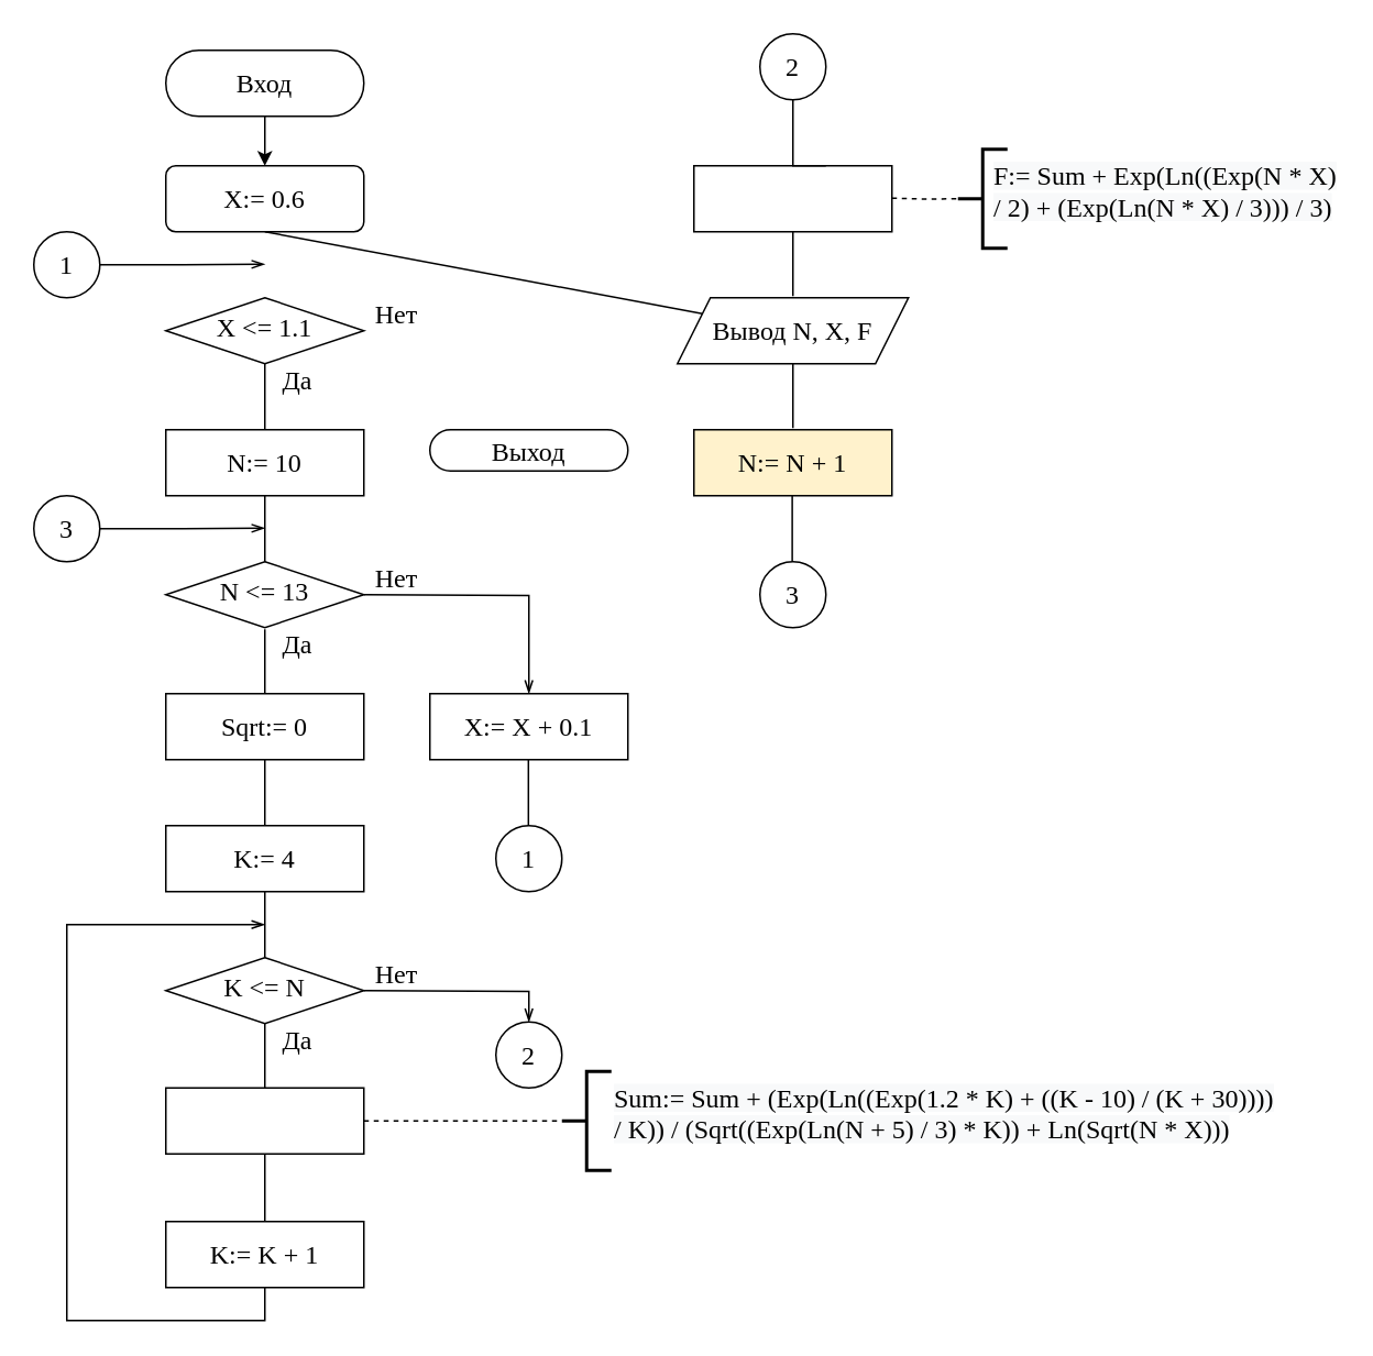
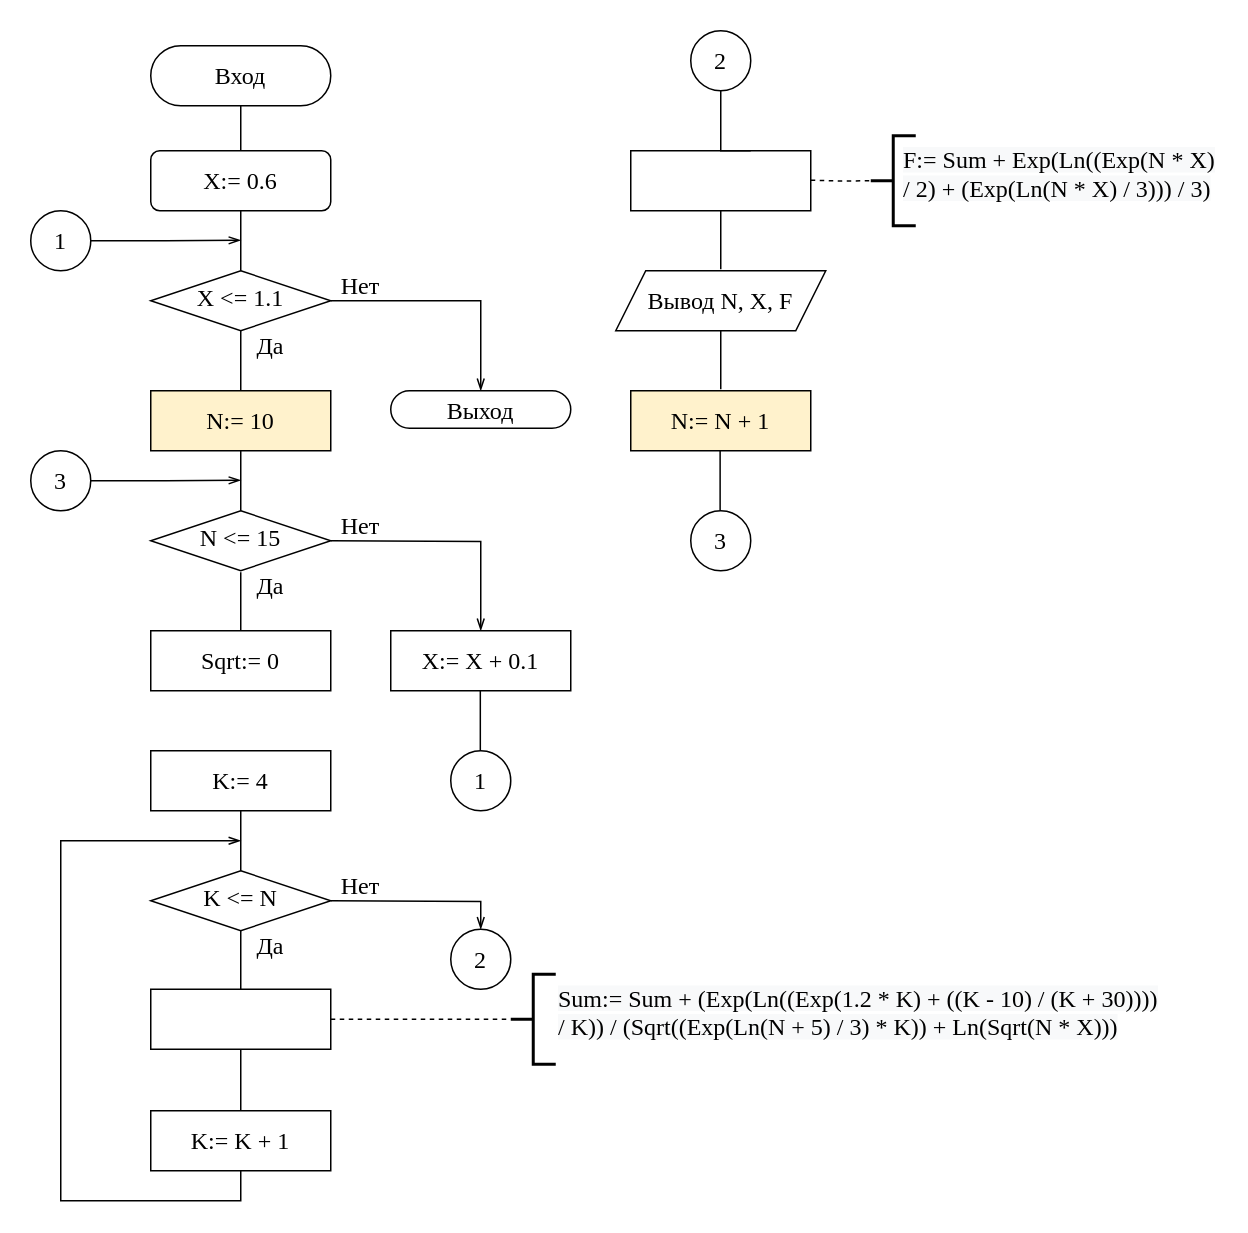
  <mxCell id="0" />
  <mxCell id="1" parent="0" />
  <mxCell id="2" value="Вход" style="rounded=1;whiteSpace=wrap;html=1;fontSize=16;glass=0;strokeWidth=1;shadow=0;arcSize=50;fontFamily=Times New Roman;" vertex="1" parent="1"><mxGeometry x="100" y="30" width="120" height="40" as="geometry" /></mxCell>
  <mxCell id="3" value="X &amp;lt;= 1.1" style="rhombus;whiteSpace=wrap;html=1;shadow=0;fontFamily=Times New Roman;fontSize=16;align=center;strokeWidth=1;spacing=6;spacingTop=-4;" vertex="1" parent="1"><mxGeometry x="100" y="180" width="120" height="40" as="geometry" /></mxCell>
  <mxCell id="4" value="X:= 0.6" style="whiteSpace=wrap;html=1;fontFamily=Times New Roman;fontSize=16;rounded=1;" vertex="1" parent="1"><mxGeometry x="100" y="100" width="120" height="40" as="geometry" /></mxCell>
- <mxCell id="5" value="N:= 10" style="rounded=0;whiteSpace=wrap;html=1;fontFamily=Times New Roman;fontSize=16;" vertex="1" parent="1"><mxGeometry x="100" y="260" width="120" height="40" as="geometry" /></mxCell>
- <mxCell id="6" value="N &amp;lt;= 13" style="rhombus;whiteSpace=wrap;html=1;shadow=0;fontFamily=Times New Roman;fontSize=16;align=center;strokeWidth=1;spacing=6;spacingTop=-4;" vertex="1" parent="1"><mxGeometry x="100" y="340" width="120" height="40" as="geometry" /></mxCell>
+ <mxCell id="5" value="N:= 10" style="rounded=0;whiteSpace=wrap;html=1;fontFamily=Times New Roman;fontSize=16;fillColor=#fff2cc;" vertex="1" parent="1"><mxGeometry x="100" y="260" width="120" height="40" as="geometry" /></mxCell>
+ <mxCell id="6" value="N &amp;lt;= 15" style="rhombus;whiteSpace=wrap;html=1;shadow=0;fontFamily=Times New Roman;fontSize=16;align=center;strokeWidth=1;spacing=6;spacingTop=-4;" vertex="1" parent="1"><mxGeometry x="100" y="340" width="120" height="40" as="geometry" /></mxCell>
  <mxCell id="7" value="&lt;span style=&quot;color: rgb(0, 0, 0); font-style: normal; font-weight: 400; letter-spacing: normal; text-align: center; text-indent: 0px; text-transform: none; word-spacing: 0px; background-color: rgb(248, 249, 250); display: inline; float: none; font-size: 16px;&quot;&gt;&lt;font style=&quot;font-size: 16px;&quot;&gt;Sum:= Sum + (Exp(Ln((Exp(1.2 * K) + ((K - 10) / (K + 30)))) / K)) / (Sqrt((Exp(Ln(N + 5) / 3) * K)) + Ln(Sqrt(N * X)))&lt;/font&gt;&lt;/span&gt;" style="text;whiteSpace=wrap;html=1;fontFamily=Times New Roman;fontSize=16;" vertex="1" parent="1"><mxGeometry x="370" y="649" width="410" height="60" as="geometry" /></mxCell>
- <mxCell id="8" value="" style="endArrow=classic;html=1;exitX=0.5;exitY=1;exitDx=0;exitDy=0;entryX=0.5;entryY=0;entryDx=0;entryDy=0;fontFamily=Times New Roman;fontSize=16;" edge="1" parent="1" source="2" target="4"><mxGeometry width="50" height="50" relative="1" as="geometry"><mxPoint x="230" y="170" as="sourcePoint" /><mxPoint x="280" y="120" as="targetPoint" /></mxGeometry></mxCell>
- <mxCell id="9" value="" style="endArrow=none;html=1;exitX=0.5;exitY=1;exitDx=0;exitDy=0;fontFamily=Times New Roman;fontSize=16;" edge="1" parent="1" source="4" target="43"><mxGeometry width="50" height="50" relative="1" as="geometry"><mxPoint x="230" y="170" as="sourcePoint" /><mxPoint x="280" y="120" as="targetPoint" /></mxGeometry></mxCell>
+ <mxCell id="8" value="" style="endArrow=none;html=1;exitX=0.5;exitY=1;exitDx=0;exitDy=0;entryX=0.5;entryY=0;entryDx=0;entryDy=0;fontFamily=Times New Roman;fontSize=16;" edge="1" parent="1" source="2" target="4"><mxGeometry width="50" height="50" relative="1" as="geometry"><mxPoint x="230" y="170" as="sourcePoint" /><mxPoint x="280" y="120" as="targetPoint" /></mxGeometry></mxCell>
+ <mxCell id="9" value="" style="endArrow=none;html=1;exitX=0.5;exitY=1;exitDx=0;exitDy=0;entryX=0.5;entryY=0;entryDx=0;entryDy=0;fontFamily=Times New Roman;fontSize=16;" edge="1" parent="1" source="4" target="3"><mxGeometry width="50" height="50" relative="1" as="geometry"><mxPoint x="230" y="170" as="sourcePoint" /><mxPoint x="280" y="120" as="targetPoint" /></mxGeometry></mxCell>
  <mxCell id="10" value="" style="endArrow=none;html=1;exitX=0.5;exitY=1;exitDx=0;exitDy=0;entryX=0.5;entryY=0;entryDx=0;entryDy=0;fontFamily=Times New Roman;fontSize=16;" edge="1" parent="1" source="5" target="6"><mxGeometry width="50" height="50" relative="1" as="geometry"><mxPoint x="460" y="500" as="sourcePoint" /><mxPoint x="510" y="450" as="targetPoint" /></mxGeometry></mxCell>
  <mxCell id="11" value="Да" style="text;html=1;strokeColor=none;fillColor=none;align=center;verticalAlign=middle;whiteSpace=wrap;rounded=0;hachureGap=4;pointerEvents=0;fontFamily=Times New Roman;fontSize=16;" vertex="1" parent="1"><mxGeometry x="160" y="220" width="40" height="20" as="geometry" /></mxCell>
  <mxCell id="12" value="Нет" style="text;html=1;strokeColor=none;fillColor=none;align=center;verticalAlign=middle;whiteSpace=wrap;rounded=0;hachureGap=4;pointerEvents=0;fontFamily=Times New Roman;fontSize=16;" vertex="1" parent="1"><mxGeometry x="220" y="180" width="40" height="20" as="geometry" /></mxCell>
  <mxCell id="13" value="" style="endArrow=none;html=1;entryX=0.5;entryY=1;entryDx=0;entryDy=0;fontFamily=Times New Roman;fontSize=16;exitX=0.5;exitY=0;exitDx=0;exitDy=0;" edge="1" parent="1" target="3"><mxGeometry width="50" height="50" relative="1" as="geometry"><mxPoint x="160" y="260" as="sourcePoint" /><mxPoint x="160" y="220" as="targetPoint" /></mxGeometry></mxCell>
  <mxCell id="14" value="K:= K + 1" style="rounded=0;whiteSpace=wrap;html=1;fontFamily=Times New Roman;fontSize=16;" vertex="1" parent="1"><mxGeometry x="100" y="740" width="120" height="40" as="geometry" /></mxCell>
  <mxCell id="15" value="K &amp;lt;= N" style="rhombus;whiteSpace=wrap;html=1;shadow=0;fontFamily=Times New Roman;fontSize=16;align=center;strokeWidth=1;spacing=6;spacingTop=-4;" vertex="1" parent="1"><mxGeometry x="100" y="580" width="120" height="40" as="geometry" /></mxCell>
  <mxCell id="16" value="" style="rounded=0;whiteSpace=wrap;html=1;fontFamily=Times New Roman;fontSize=16;" vertex="1" parent="1"><mxGeometry x="100" y="659" width="120" height="40" as="geometry" /></mxCell>
  <mxCell id="17" value="K:= 4" style="rounded=0;whiteSpace=wrap;html=1;fontSize=16;fontFamily=Times New Roman;" vertex="1" parent="1"><mxGeometry x="100" y="500" width="120" height="40" as="geometry" /></mxCell>
  <mxCell id="18" value="" style="endArrow=none;html=1;rounded=0;edgeStyle=orthogonalEdgeStyle;entryX=0.5;entryY=1;entryDx=0;entryDy=0;exitX=0.5;exitY=0;exitDx=0;exitDy=0;fontSize=16;fontFamily=Times New Roman;" edge="1" parent="1" source="15" target="17"><mxGeometry width="50" height="50" relative="1" as="geometry"><mxPoint x="170" y="740" as="sourcePoint" /><mxPoint x="310" y="780" as="targetPoint" /></mxGeometry></mxCell>
  <mxCell id="19" value="Sqrt:= 0" style="rounded=0;whiteSpace=wrap;html=1;fontFamily=Times New Roman;fontSize=16;" vertex="1" parent="1"><mxGeometry x="100" y="420" width="120" height="40" as="geometry" /></mxCell>
  <mxCell id="20" value="" style="endArrow=none;html=1;rounded=0;edgeStyle=orthogonalEdgeStyle;entryX=0.5;entryY=0;entryDx=0;entryDy=0;exitX=0.5;exitY=1;exitDx=0;exitDy=0;fontSize=16;fontFamily=Times New Roman;" edge="1" parent="1" source="16"><mxGeometry width="50" height="50" relative="1" as="geometry"><mxPoint x="180" y="720" as="sourcePoint" /><mxPoint x="160" y="740" as="targetPoint" /></mxGeometry></mxCell>
- <mxCell id="21" value="" style="endArrow=none;html=1;rounded=0;edgeStyle=orthogonalEdgeStyle;entryX=0.5;entryY=1;entryDx=0;entryDy=0;exitX=0.5;exitY=0;exitDx=0;exitDy=0;fontSize=16;fontFamily=Times New Roman;" edge="1" parent="1" source="17" target="19"><mxGeometry width="50" height="50" relative="1" as="geometry"><mxPoint x="230" y="520" as="sourcePoint" /><mxPoint x="230" y="480" as="targetPoint" /></mxGeometry></mxCell>
  <mxCell id="22" value="" style="endArrow=none;html=1;rounded=0;edgeStyle=orthogonalEdgeStyle;entryX=0.5;entryY=1;entryDx=0;entryDy=0;exitX=0.5;exitY=0;exitDx=0;exitDy=0;fontSize=16;fontFamily=Times New Roman;" edge="1" parent="1" source="16" target="15"><mxGeometry width="50" height="50" relative="1" as="geometry"><mxPoint x="160" y="660" as="sourcePoint" /><mxPoint x="540" y="710" as="targetPoint" /></mxGeometry></mxCell>
  <mxCell id="23" value="" style="endArrow=none;html=1;rounded=0;edgeStyle=orthogonalEdgeStyle;entryX=0.5;entryY=1;entryDx=0;entryDy=0;exitX=0.5;exitY=0;exitDx=0;exitDy=0;fontSize=16;fontFamily=Times New Roman;" edge="1" parent="1"><mxGeometry width="50" height="50" relative="1" as="geometry"><mxPoint x="160" y="420" as="sourcePoint" /><mxPoint x="160" y="381" as="targetPoint" /></mxGeometry></mxCell>
+ <mxCell id="24" value="" style="endArrow=openThin;html=1;fontFamily=Times New Roman;fontSize=16;endFill=0;exitX=1;exitY=0.5;exitDx=0;exitDy=0;rounded=0;edgeStyle=orthogonalEdgeStyle;entryX=0.5;entryY=0;entryDx=0;entryDy=0;" edge="1" parent="1" source="3" target="35"><mxGeometry width="50" height="50" relative="1" as="geometry"><mxPoint x="300" y="280" as="sourcePoint" /><mxPoint x="280" y="220" as="targetPoint" /><Array as="points"><mxPoint x="320" y="200" /></Array></mxGeometry></mxCell>
  <mxCell id="25" value="Да" style="text;html=1;strokeColor=none;fillColor=none;align=center;verticalAlign=middle;whiteSpace=wrap;rounded=0;hachureGap=4;pointerEvents=0;fontFamily=Times New Roman;fontSize=16;" vertex="1" parent="1"><mxGeometry x="160" y="380" width="40" height="20" as="geometry" /></mxCell>
  <mxCell id="26" value="Нет" style="text;html=1;strokeColor=none;fillColor=none;align=center;verticalAlign=middle;whiteSpace=wrap;rounded=0;hachureGap=4;pointerEvents=0;fontFamily=Times New Roman;fontSize=16;" vertex="1" parent="1"><mxGeometry x="220" y="340" width="40" height="20" as="geometry" /></mxCell>
  <mxCell id="27" value="" style="endArrow=openThin;html=1;fontFamily=Times New Roman;fontSize=16;endFill=0;exitX=1;exitY=0.5;exitDx=0;exitDy=0;rounded=0;edgeStyle=orthogonalEdgeStyle;entryX=0.5;entryY=0;entryDx=0;entryDy=0;" edge="1" parent="1" target="36"><mxGeometry width="50" height="50" relative="1" as="geometry"><mxPoint x="220" y="360" as="sourcePoint" /><mxPoint x="280" y="380" as="targetPoint" /><Array as="points" /></mxGeometry></mxCell>
  <mxCell id="28" value="Нет" style="text;html=1;strokeColor=none;fillColor=none;align=center;verticalAlign=middle;whiteSpace=wrap;rounded=0;hachureGap=4;pointerEvents=0;fontFamily=Times New Roman;fontSize=16;" vertex="1" parent="1"><mxGeometry x="220" y="580" width="40" height="20" as="geometry" /></mxCell>
  <mxCell id="29" value="2" style="ellipse;whiteSpace=wrap;html=1;aspect=fixed;rounded=0;fontFamily=Times New Roman;fontSize=16;" vertex="1" parent="1"><mxGeometry x="300" y="619" width="40" height="40" as="geometry" /></mxCell>
  <mxCell id="30" value="" style="endArrow=openThin;html=1;fontFamily=Times New Roman;fontSize=16;endFill=0;exitX=1;exitY=0.5;exitDx=0;exitDy=0;rounded=0;edgeStyle=orthogonalEdgeStyle;entryX=0.5;entryY=0;entryDx=0;entryDy=0;" edge="1" parent="1" target="29"><mxGeometry width="50" height="50" relative="1" as="geometry"><mxPoint x="220" y="600" as="sourcePoint" /><mxPoint x="420" y="680" as="targetPoint" /><Array as="points" /></mxGeometry></mxCell>
  <mxCell id="31" value="" style="endArrow=openThin;html=1;fontFamily=Times New Roman;fontSize=16;endFill=0;rounded=0;edgeStyle=orthogonalEdgeStyle;exitX=0.5;exitY=1;exitDx=0;exitDy=0;" edge="1" parent="1" source="14"><mxGeometry width="50" height="50" relative="1" as="geometry"><mxPoint x="160" y="800" as="sourcePoint" /><mxPoint x="160" y="560" as="targetPoint" /><Array as="points"><mxPoint x="160" y="800" /><mxPoint x="40" y="800" /><mxPoint x="40" y="560" /></Array></mxGeometry></mxCell>
  <mxCell id="32" value="Да" style="text;html=1;strokeColor=none;fillColor=none;align=center;verticalAlign=middle;whiteSpace=wrap;rounded=0;hachureGap=4;pointerEvents=0;fontFamily=Times New Roman;fontSize=16;" vertex="1" parent="1"><mxGeometry x="160" y="620" width="40" height="20" as="geometry" /></mxCell>
  <mxCell id="33" value="" style="strokeWidth=2;html=1;shape=mxgraph.flowchart.annotation_2;align=left;fontSize=16;rounded=0;fillColor=none;fontFamily=Times New Roman;" vertex="1" parent="1"><mxGeometry x="340" y="649" width="30" height="60" as="geometry" /></mxCell>
  <mxCell id="34" value="" style="endArrow=none;dashed=1;html=1;fontSize=16;entryX=0;entryY=0.5;entryPerimeter=0;rounded=0;edgeStyle=orthogonalEdgeStyle;exitX=1;exitY=0.5;exitDx=0;exitDy=0;fontFamily=Times New Roman;" edge="1" parent="1" source="16" target="33"><mxGeometry width="50" height="50" relative="1" as="geometry"><mxPoint x="310" y="679" as="sourcePoint" /><mxPoint x="293.5" y="669" as="targetPoint" /></mxGeometry></mxCell>
  <mxCell id="35" value="Выход" style="rounded=1;whiteSpace=wrap;html=1;fontSize=16;glass=0;strokeWidth=1;shadow=0;arcSize=50;fontFamily=Times New Roman;" vertex="1" parent="1"><mxGeometry x="260" y="260" width="120" height="25" as="geometry" /></mxCell>
  <mxCell id="36" value="X:= X + 0.1" style="rounded=0;whiteSpace=wrap;html=1;fontFamily=Times New Roman;fontSize=16;" vertex="1" parent="1"><mxGeometry x="260" y="420" width="120" height="40" as="geometry" /></mxCell>
  <mxCell id="37" value="1" style="ellipse;whiteSpace=wrap;html=1;aspect=fixed;rounded=0;fontFamily=Times New Roman;fontSize=16;" vertex="1" parent="1"><mxGeometry x="300" y="500" width="40" height="40" as="geometry" /></mxCell>
  <mxCell id="38" value="" style="endArrow=none;html=1;rounded=0;edgeStyle=orthogonalEdgeStyle;fontSize=16;fontFamily=Times New Roman;" edge="1" parent="1"><mxGeometry width="50" height="50" relative="1" as="geometry"><mxPoint x="319.71" y="500" as="sourcePoint" /><mxPoint x="319.71" y="460" as="targetPoint" /></mxGeometry></mxCell>
  <mxCell id="39" value="1" style="ellipse;whiteSpace=wrap;html=1;aspect=fixed;rounded=0;fontFamily=Times New Roman;fontSize=16;" vertex="1" parent="1"><mxGeometry x="20" y="140" width="40" height="40" as="geometry" /></mxCell>
  <mxCell id="40" value="" style="endArrow=openThin;html=1;fontFamily=Times New Roman;fontSize=16;endFill=0;exitX=1;exitY=0.5;exitDx=0;exitDy=0;rounded=0;edgeStyle=orthogonalEdgeStyle;" edge="1" parent="1" source="39"><mxGeometry width="50" height="50" relative="1" as="geometry"><mxPoint x="40" y="159.71" as="sourcePoint" /><mxPoint x="160" y="159.71" as="targetPoint" /><Array as="points" /></mxGeometry></mxCell>
  <mxCell id="41" value="" style="rounded=0;whiteSpace=wrap;html=1;fontFamily=Times New Roman;fontSize=16;" vertex="1" parent="1"><mxGeometry x="420" y="100" width="120" height="40" as="geometry" /></mxCell>
  <mxCell id="42" value="&lt;span style=&quot;color: rgb(0, 0, 0); font-size: 16px; font-style: normal; font-weight: 400; letter-spacing: normal; text-align: center; text-indent: 0px; text-transform: none; word-spacing: 0px; background-color: rgb(248, 249, 250); display: inline; float: none;&quot;&gt;F:= Sum + Exp(Ln((Exp(N * X) / 2) + (Exp(Ln(N * X) / 3))) / 3)&lt;/span&gt;" style="text;whiteSpace=wrap;html=1;fontFamily=Times New Roman;fontSize=16;" vertex="1" parent="1"><mxGeometry x="600" y="90" width="210" height="60" as="geometry" /></mxCell>
  <mxCell id="43" value="Вывод N, X, F" style="shape=parallelogram;perimeter=parallelogramPerimeter;whiteSpace=wrap;html=1;fixedSize=1;fontFamily=Times New Roman;fontSize=16;" vertex="1" parent="1"><mxGeometry x="410" y="180" width="140" height="40" as="geometry" /></mxCell>
  <mxCell id="44" value="N:= N + 1" style="rounded=0;whiteSpace=wrap;html=1;fontFamily=Times New Roman;fontSize=16;fillColor=#fff2cc;" vertex="1" parent="1"><mxGeometry x="420" y="260" width="120" height="40" as="geometry" /></mxCell>
  <mxCell id="45" value="" style="endArrow=none;html=1;rounded=0;edgeStyle=orthogonalEdgeStyle;entryX=0.5;entryY=1;entryDx=0;entryDy=0;exitX=0.5;exitY=0;exitDx=0;exitDy=0;fontSize=16;fontFamily=Times New Roman;" edge="1" parent="1"><mxGeometry width="50" height="50" relative="1" as="geometry"><mxPoint x="480" y="179" as="sourcePoint" /><mxPoint x="480" y="140" as="targetPoint" /></mxGeometry></mxCell>
  <mxCell id="46" value="" style="endArrow=none;html=1;rounded=0;edgeStyle=orthogonalEdgeStyle;entryX=0.5;entryY=1;entryDx=0;entryDy=0;exitX=0.5;exitY=0;exitDx=0;exitDy=0;fontSize=16;fontFamily=Times New Roman;" edge="1" parent="1"><mxGeometry width="50" height="50" relative="1" as="geometry"><mxPoint x="480" y="259" as="sourcePoint" /><mxPoint x="480" y="220" as="targetPoint" /></mxGeometry></mxCell>
  <mxCell id="47" value="2" style="ellipse;whiteSpace=wrap;html=1;aspect=fixed;rounded=0;fontFamily=Times New Roman;fontSize=16;" vertex="1" parent="1"><mxGeometry x="460" y="20" width="40" height="40" as="geometry" /></mxCell>
  <mxCell id="48" value="" style="strokeWidth=2;html=1;shape=mxgraph.flowchart.annotation_2;align=left;fontSize=16;rounded=0;fillColor=none;fontFamily=Times New Roman;" vertex="1" parent="1"><mxGeometry x="580" y="90" width="30" height="60" as="geometry" /></mxCell>
  <mxCell id="49" value="" style="endArrow=none;dashed=1;html=1;fontSize=16;rounded=0;edgeStyle=orthogonalEdgeStyle;exitX=1;exitY=0.5;exitDx=0;exitDy=0;entryX=0;entryY=0.5;entryDx=0;entryDy=0;entryPerimeter=0;fontFamily=Times New Roman;" edge="1" parent="1" target="48"><mxGeometry width="50" height="50" relative="1" as="geometry"><mxPoint x="540" y="119.66" as="sourcePoint" /><mxPoint x="600" y="90" as="targetPoint" /></mxGeometry></mxCell>
  <mxCell id="50" value="" style="endArrow=none;html=1;rounded=0;edgeStyle=orthogonalEdgeStyle;entryX=0.5;entryY=1;entryDx=0;entryDy=0;fontSize=16;fontFamily=Times New Roman;" edge="1" parent="1" target="47"><mxGeometry width="50" height="50" relative="1" as="geometry"><mxPoint x="500" y="100" as="sourcePoint" /><mxPoint x="500" y="60" as="targetPoint" /><Array as="points"><mxPoint x="480" y="100" /></Array></mxGeometry></mxCell>
  <mxCell id="51" value="" style="endArrow=none;html=1;rounded=0;edgeStyle=orthogonalEdgeStyle;fontSize=16;fontFamily=Times New Roman;" edge="1" parent="1"><mxGeometry width="50" height="50" relative="1" as="geometry"><mxPoint x="479.58" y="340" as="sourcePoint" /><mxPoint x="479.58" y="300" as="targetPoint" /></mxGeometry></mxCell>
  <mxCell id="52" value="3" style="ellipse;whiteSpace=wrap;html=1;aspect=fixed;rounded=0;fontFamily=Times New Roman;fontSize=16;" vertex="1" parent="1"><mxGeometry x="460" y="340" width="40" height="40" as="geometry" /></mxCell>
  <mxCell id="53" value="3" style="ellipse;whiteSpace=wrap;html=1;aspect=fixed;rounded=0;fontFamily=Times New Roman;fontSize=16;" vertex="1" parent="1"><mxGeometry x="20" y="300" width="40" height="40" as="geometry" /></mxCell>
  <mxCell id="54" value="" style="endArrow=openThin;html=1;fontFamily=Times New Roman;fontSize=16;endFill=0;exitX=1;exitY=0.5;exitDx=0;exitDy=0;rounded=0;edgeStyle=orthogonalEdgeStyle;" edge="1" parent="1" source="53"><mxGeometry width="50" height="50" relative="1" as="geometry"><mxPoint x="40" y="319.71" as="sourcePoint" /><mxPoint x="160" y="319.71" as="targetPoint" /><Array as="points" /></mxGeometry></mxCell>
